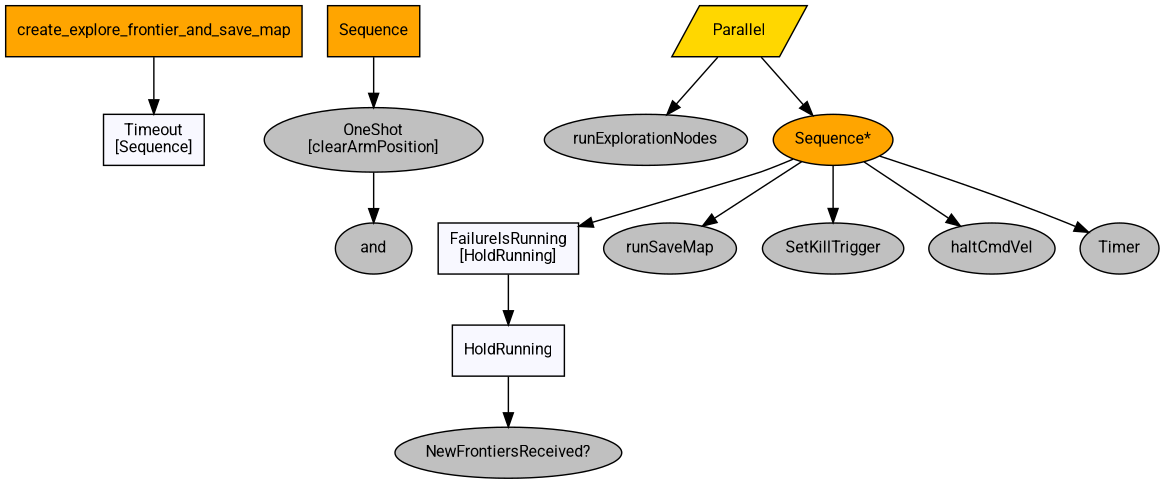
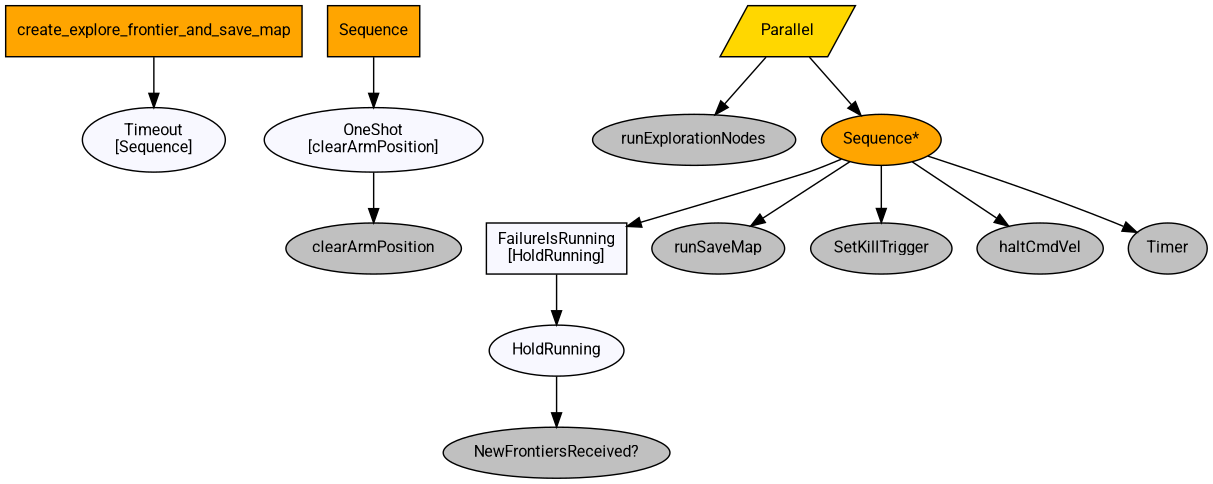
  digraph {
    fontname=Roboto
    node [fillcolor=gray fontcolor=black fontname=Roboto fontsize=11 shape=ellipse style=filled]
    edge [fontname=Roboto]
    create_explore_frontier_and_save_map [fillcolor=orange shape=box]
-   "Timeout\n[Sequence]" [fillcolor=ghostwhite shape=box]
+   "Timeout\n[Sequence]" [fillcolor=ghostwhite]
    Sequence [fillcolor=orange shape=box]
-   "OneShot\n[clearArmPosition]"
-   clearArmPosition [label=and]
+   "OneShot\n[clearArmPosition]" [fillcolor=ghostwhite]
+   clearArmPosition
    Parallel [fillcolor=gold shape=parallelogram]
    runExplorationNodes
    "Sequence*" [fillcolor=orange]
    "FailureIsRunning\n[HoldRunning]" [fillcolor=ghostwhite shape=box]
    runSaveMap
    SetKillTrigger
    haltCmdVel
    Timer
-   HoldRunning [fillcolor=ghostwhite shape=box]
+   HoldRunning [fillcolor=ghostwhite]
    "NewFrontiersReceived?"
    create_explore_frontier_and_save_map -> "Timeout\n[Sequence]"
    Sequence -> "OneShot\n[clearArmPosition]"
    "OneShot\n[clearArmPosition]" -> clearArmPosition
    Parallel -> runExplorationNodes
    Parallel -> "Sequence*"
    "Sequence*" -> "FailureIsRunning\n[HoldRunning]"
    "Sequence*" -> runSaveMap
    "Sequence*" -> SetKillTrigger
    "Sequence*" -> haltCmdVel
    "Sequence*" -> Timer
    "FailureIsRunning\n[HoldRunning]" -> HoldRunning
    HoldRunning -> "NewFrontiersReceived?"
  }
